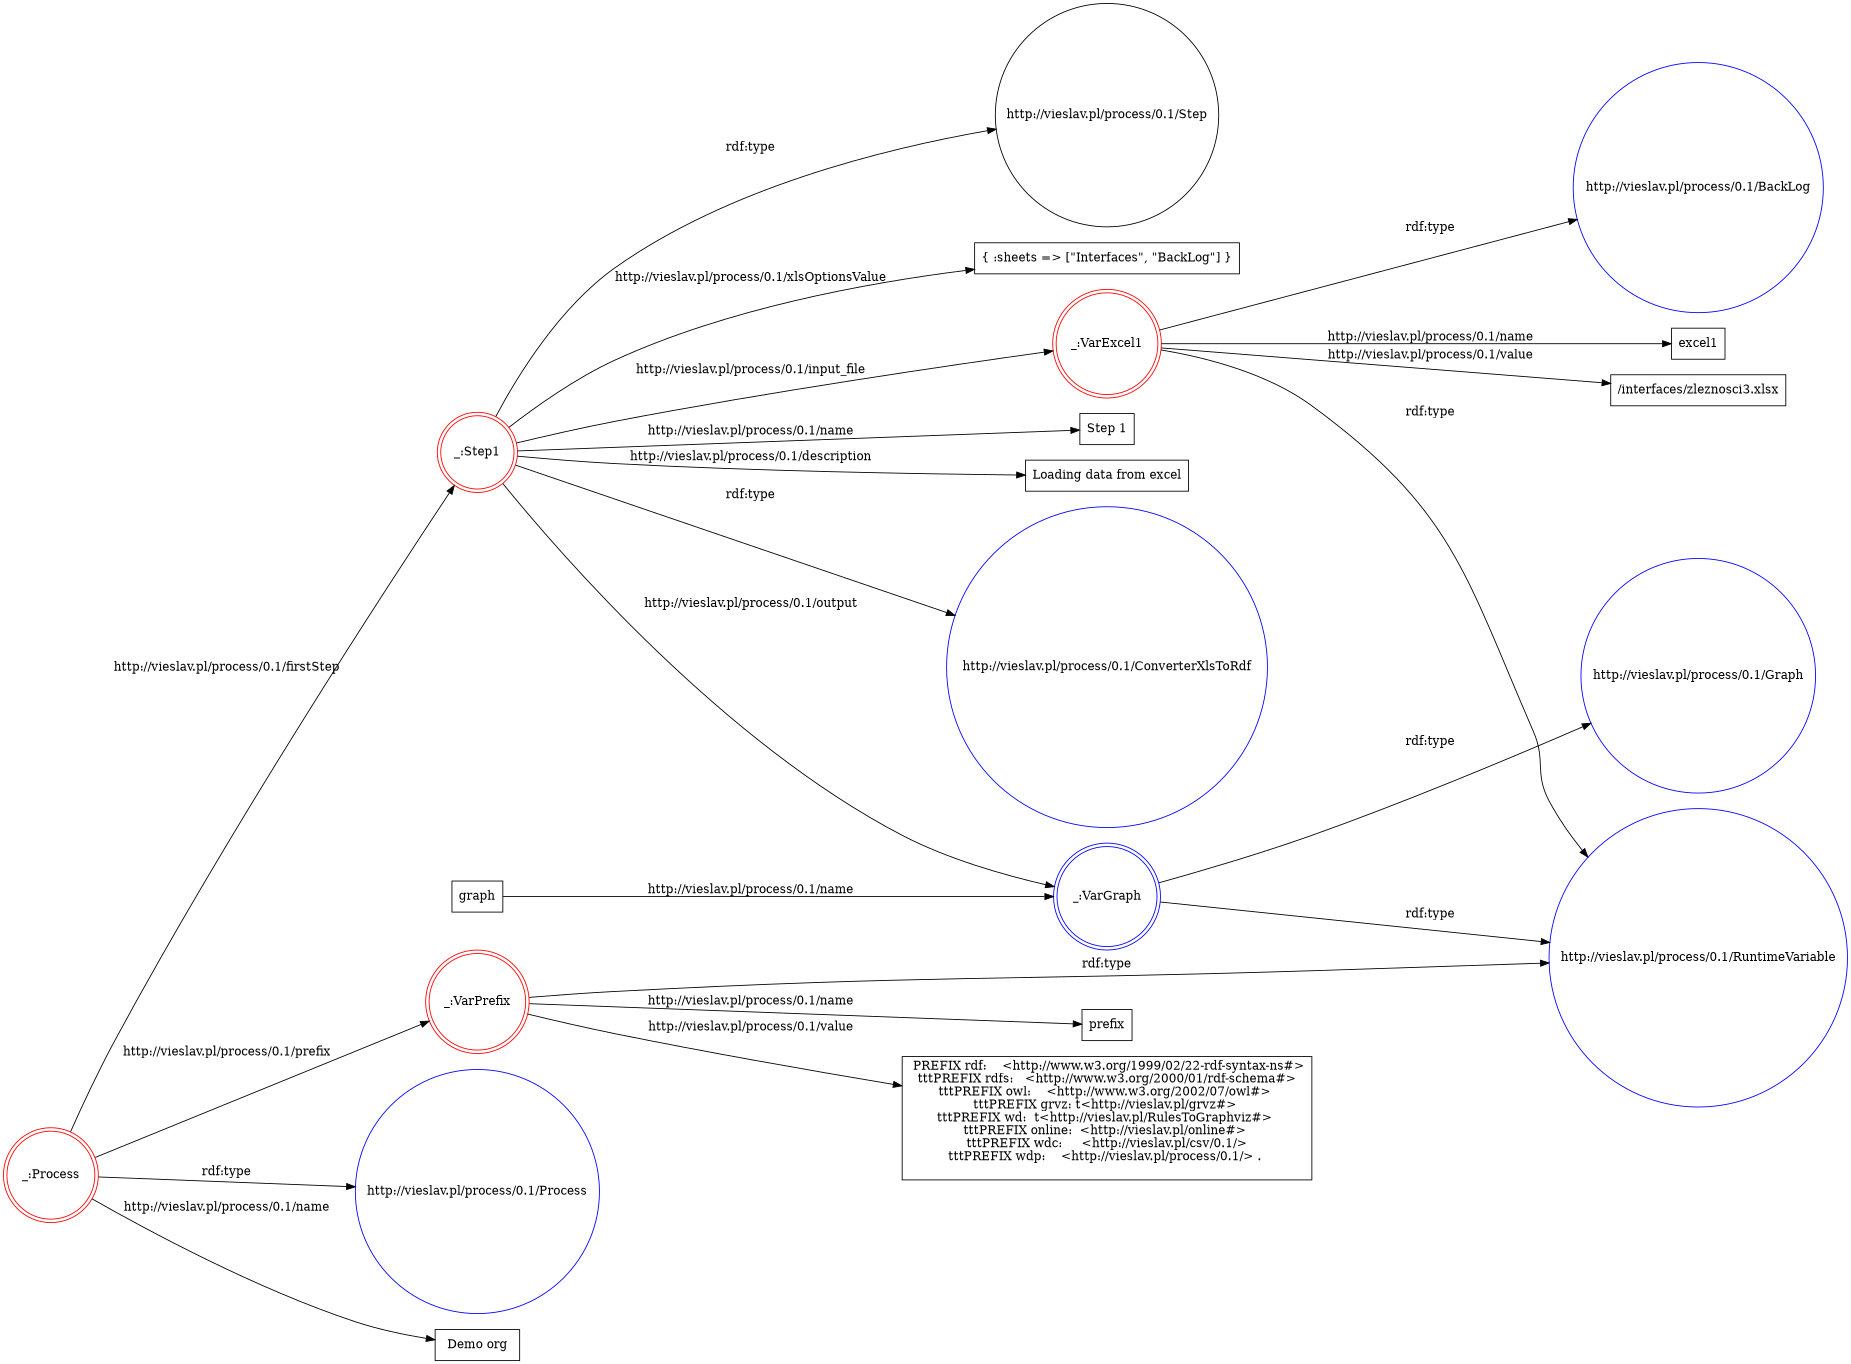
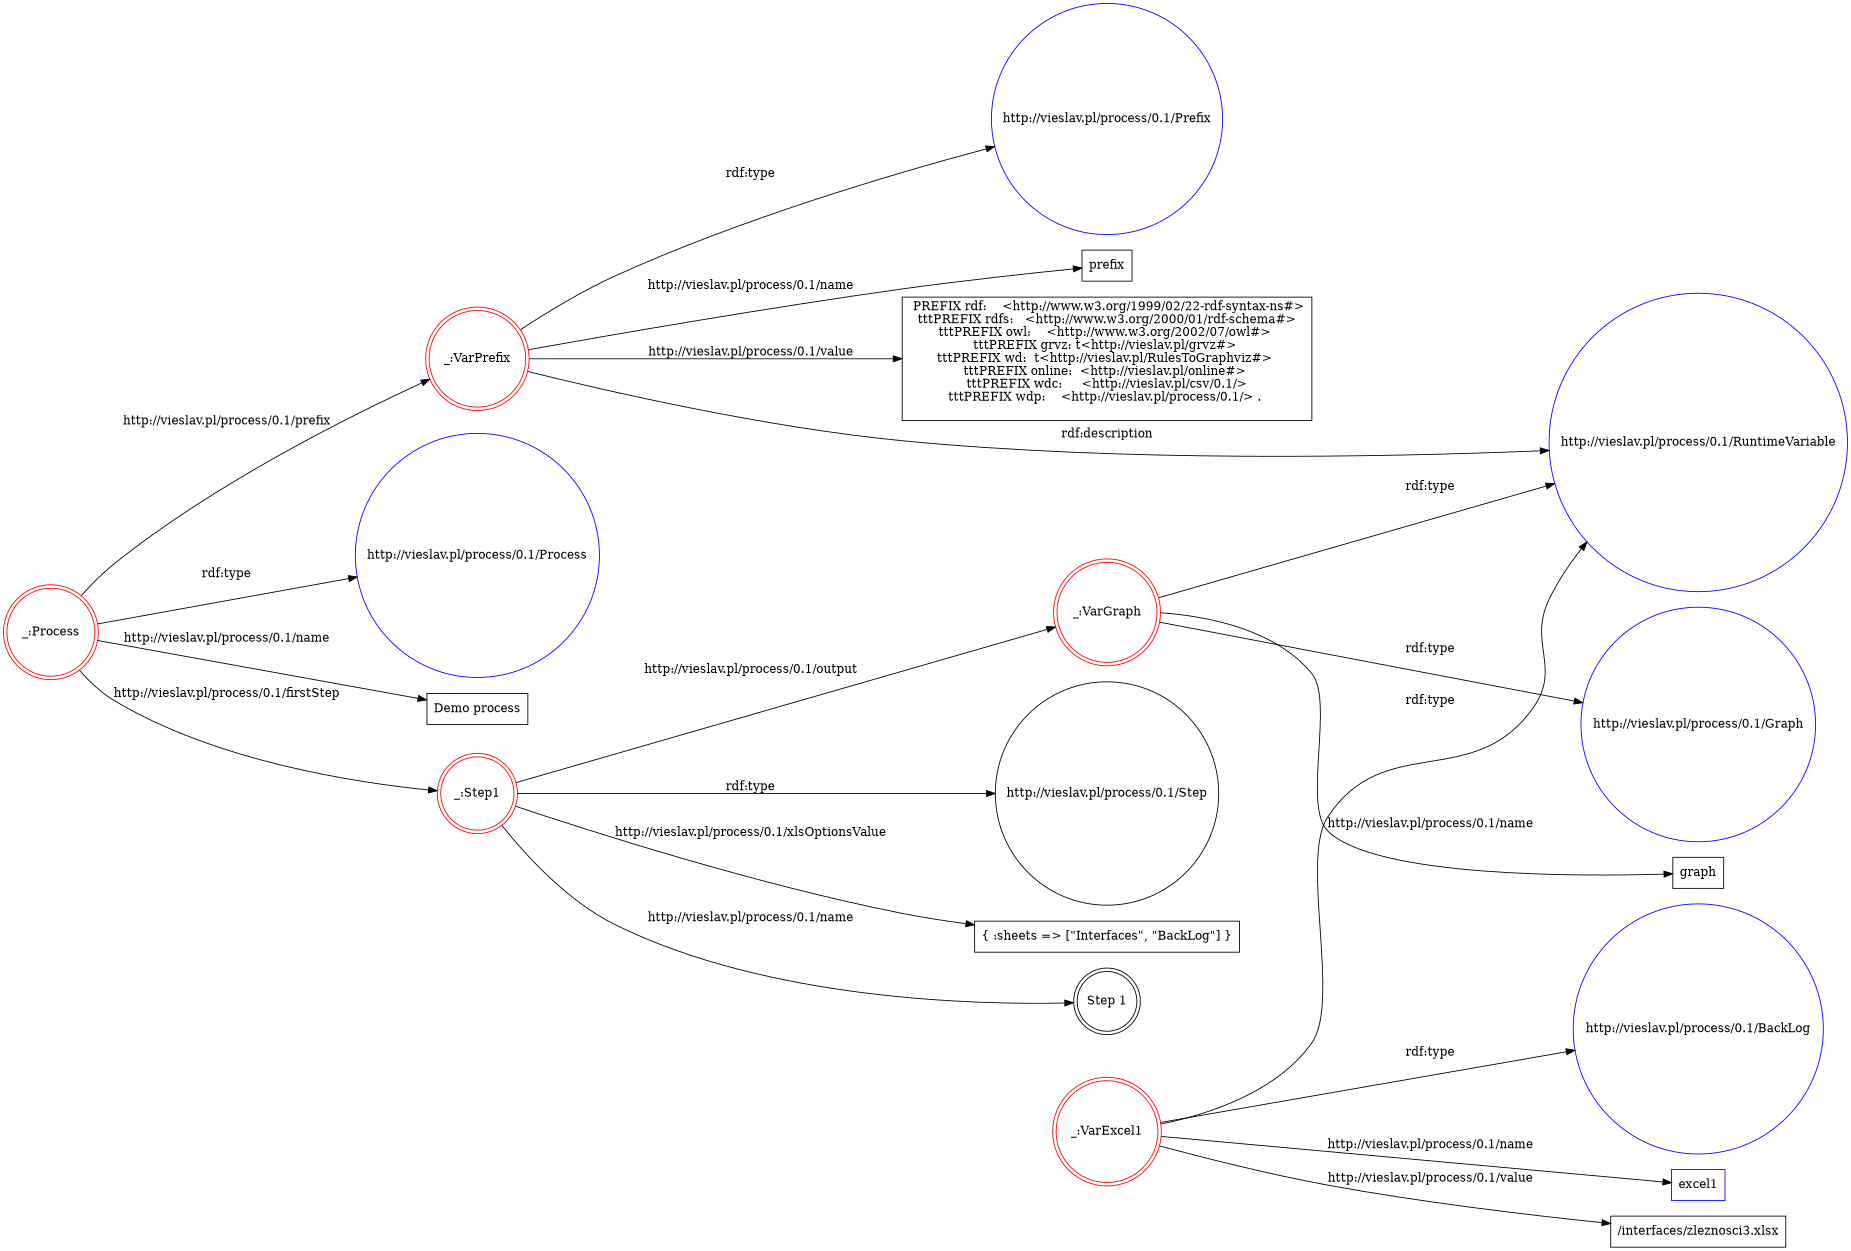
  digraph {
    rankdir=LR
    node [shape=rectangle]
    edge [color=black]
    n1 [color=red height=1.411 label="_:Process" shape=doublecircle width=1.411]
    n2 [color=red height=1.5554 label="_:VarPrefix" shape=doublecircle width=1.5554]
    n3 [color=blue height=3.9358 label="http://vieslav.pl/process/0.1/Process" shape=circle width=3.9358]
-   n4 [height=0.5 label="Demo org" width=1.3611]
+   n4 [height=0.5 label="Demo process" width=1.3611]
    n5 [color=red height=1.1763 label="_:Step1" shape=doublecircle width=1.1763]
+   n6 [color=blue height=3.7191 label="http://vieslav.pl/process/0.1/Prefix" shape=circle width=3.7191]
    n7 [color=blue height=4.8024 label="http://vieslav.pl/process/0.1/RuntimeVariable" shape=circle width=4.8024]
    n8 [height=0.5 label=prefix width=0.75]
    n9 [height=1.9861 label=" PREFIX rdf:    <http://www.w3.org/1999/02/22-rdf-syntax-ns#>\n\t\t\tPREFIX rdfs:   <http://www.w3.org/2000/01/rdf-schema#>\n\t\t\tPREFIX owl:    <http://www.w3.org/2002/07/owl#> \n\t\t\tPREFIX grvz: \t<http://vieslav.pl/grvz#> \n\t\t\tPREFIX wd:  \t<http://vieslav.pl/RulesToGraphviz#> \n\t\t\tPREFIX online:  <http://vieslav.pl/online#> \n\t\t\tPREFIX wdc:     <http://vieslav.pl/csv/0.1/>\n\t\t\tPREFIX wdp:    <http://vieslav.pl/process/0.1/> . \n  " width=5.2778]
-   n10 [color=blue height=1.6096 label="_:VarGraph" shape=doublecircle width=1.6096]
+   n10 [color=red height=1.6096 label="_:VarGraph" shape=doublecircle width=1.6096]
    n11 [color=red height=1.6457 label="_:VarExcel1" shape=doublecircle width=1.6457]
-   n12 [color=blue height=5.1634 label="http://vieslav.pl/process/0.1/ConverterXlsToRdf" shape=circle width=5.1634]
    n13 [color=black height=3.5927 label="http://vieslav.pl/process/0.1/Step" shape=circle width=3.5927]
    n14 [height=0.5 label="{ :sheets => [\"Interfaces\", \"BackLog\"] }" width=3.4028]
-   n15 [height=0.5 label="Step 1" width=0.75]
-   n16 [height=0.5 label="Loading data from excel" width=2.1111]
+   n15 [height=0.5 label="Step 1" shape=doublecircle width=0.75]
    n17 [color=blue height=3.7733 label="http://vieslav.pl/process/0.1/Graph" shape=circle width=3.7733]
    n18 [height=0.5 label="graph" width=0.75]
    n19 [color=blue height=4.026 label="http://vieslav.pl/process/0.1/BackLog" shape=circle width=4.026]
-   n20 [height=0.5 label=excel1 width=0.75]
+   n20 [height=0.5 label=excel1 width=0.75 color=blue]
    n21 [height=0.5 label="/interfaces/zleznosci3.xlsx" width=2.2361]
    n1 -> n2 [label="http://vieslav.pl/process/0.1/prefix"]
    n1 -> n3 [label="rdf:type"]
    n1 -> n4 [label="http://vieslav.pl/process/0.1/name"]
    n1 -> n5 [label="http://vieslav.pl/process/0.1/firstStep"]
-   n2 -> n7 [label="rdf:type"]
+   n2 -> n6 [label="rdf:type"]
+   n2 -> n7 [label="rdf:description"]
    n2 -> n8 [label="http://vieslav.pl/process/0.1/name"]
    n2 -> n9 [label="http://vieslav.pl/process/0.1/value"]
    n5 -> n10 [label="http://vieslav.pl/process/0.1/output"]
-   n5 -> n11 [label="http://vieslav.pl/process/0.1/input_file"]
-   n5 -> n12 [label="rdf:type"]
    n5 -> n13 [label="rdf:type"]
    n5 -> n14 [label="http://vieslav.pl/process/0.1/xlsOptionsValue"]
    n5 -> n15 [label="http://vieslav.pl/process/0.1/name"]
-   n5 -> n16 [label="http://vieslav.pl/process/0.1/description"]
    n10 -> n7 [label="rdf:type"]
    n10 -> n17 [label="rdf:type"]
-   n18 -> n10 [label="http://vieslav.pl/process/0.1/name"]
+   n10 -> n18 [label="http://vieslav.pl/process/0.1/name"]
    n11 -> n7 [label="rdf:type"]
    n11 -> n19 [label="rdf:type"]
    n11 -> n20 [label="http://vieslav.pl/process/0.1/name"]
    n11 -> n21 [label="http://vieslav.pl/process/0.1/value"]
  }
